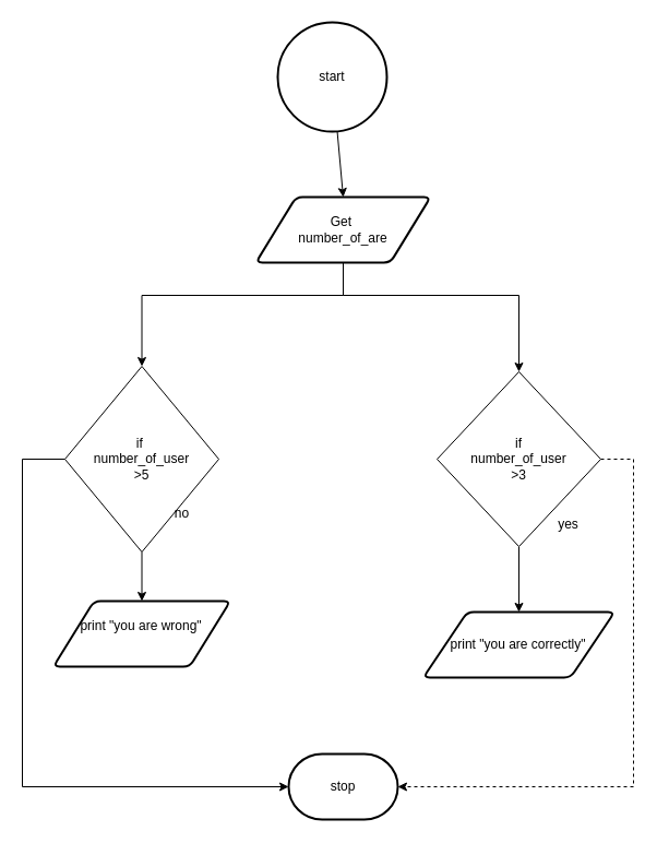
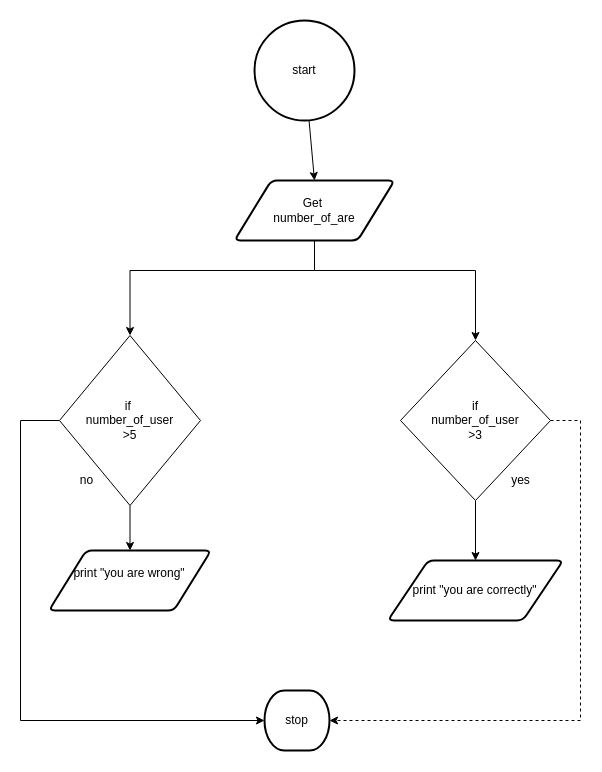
  <mxCell id="0" />
  <mxCell id="1" parent="0" />
  <mxCell id="2" style="edgeStyle=none;html=1;entryX=0.5;entryY=0;entryDx=0;entryDy=0;" edge="1" parent="1" source="3" target="6"><mxGeometry relative="1" as="geometry" /></mxCell>
  <mxCell id="3" value="start" style="strokeWidth=2;html=1;shape=mxgraph.flowchart.start_2;whiteSpace=wrap;" vertex="1" parent="1"><mxGeometry x="254" y="20" width="100" height="100" as="geometry" /></mxCell>
  <mxCell id="4" style="edgeStyle=orthogonalEdgeStyle;html=1;entryX=0.5;entryY=0;entryDx=0;entryDy=0;rounded=0;" edge="1" parent="1" source="6" target="9"><mxGeometry relative="1" as="geometry"><Array as="points"><mxPoint x="314" y="270" /><mxPoint x="130" y="270" /></Array></mxGeometry></mxCell>
  <mxCell id="5" style="edgeStyle=orthogonalEdgeStyle;rounded=0;html=1;entryX=0.5;entryY=0;entryDx=0;entryDy=0;" edge="1" parent="1" source="6" target="14"><mxGeometry relative="1" as="geometry"><Array as="points"><mxPoint x="314" y="270" /><mxPoint x="475" y="270" /></Array></mxGeometry></mxCell>
  <mxCell id="6" value="Get&amp;nbsp;&lt;br&gt;number_of_are&lt;br&gt;" style="shape=parallelogram;html=1;strokeWidth=2;perimeter=parallelogramPerimeter;whiteSpace=wrap;rounded=1;arcSize=12;size=0.23;" vertex="1" parent="1"><mxGeometry x="234" y="180" width="160" height="60" as="geometry" /></mxCell>
  <mxCell id="7" style="edgeStyle=orthogonalEdgeStyle;rounded=0;html=1;entryX=0.5;entryY=0;entryDx=0;entryDy=0;" edge="1" parent="1" source="9" target="11"><mxGeometry relative="1" as="geometry" /></mxCell>
  <mxCell id="8" style="edgeStyle=orthogonalEdgeStyle;rounded=0;html=1;entryX=0;entryY=0.5;entryDx=0;entryDy=0;entryPerimeter=0;" edge="1" parent="1" source="9" target="17"><mxGeometry relative="1" as="geometry"><Array as="points"><mxPoint x="20" y="420" /><mxPoint x="20" y="720" /></Array></mxGeometry></mxCell>
  <mxCell id="9" value="if&amp;nbsp;&lt;br&gt;number_of_user&lt;br&gt;&amp;gt;5" style="rhombus;whiteSpace=wrap;html=1;" vertex="1" parent="1"><mxGeometry x="59" y="335" width="141" height="170" as="geometry" /></mxCell>
- <mxCell id="10" value="no" style="text;html=1;align=center;verticalAlign=middle;resizable=0;points=[];autosize=1;strokeColor=none;fillColor=none;" vertex="1" parent="1"><mxGeometry x="151" y="460" width="30" height="20" as="geometry" /></mxCell>
+ <mxCell id="10" value="no" style="text;html=1;align=center;verticalAlign=middle;resizable=0;points=[];autosize=1;strokeColor=none;fillColor=none;" vertex="1" parent="1"><mxGeometry x="71" y="470" width="30" height="20" as="geometry" /></mxCell>
  <mxCell id="11" value="print &quot;you are wrong&quot;&lt;br&gt;&amp;nbsp;" style="shape=parallelogram;html=1;strokeWidth=2;perimeter=parallelogramPerimeter;whiteSpace=wrap;rounded=1;arcSize=12;size=0.23;" vertex="1" parent="1"><mxGeometry x="48.38" y="550" width="162.25" height="60" as="geometry" /></mxCell>
  <mxCell id="12" style="edgeStyle=orthogonalEdgeStyle;rounded=0;html=1;entryX=0.5;entryY=0;entryDx=0;entryDy=0;" edge="1" parent="1" source="14" target="15"><mxGeometry relative="1" as="geometry" /></mxCell>
  <mxCell id="13" style="edgeStyle=orthogonalEdgeStyle;rounded=0;html=1;entryX=1;entryY=0.5;entryDx=0;entryDy=0;entryPerimeter=0;dashed=1;" edge="1" parent="1" source="14" target="17"><mxGeometry relative="1" as="geometry"><Array as="points"><mxPoint x="580" y="420" /><mxPoint x="580" y="720" /></Array></mxGeometry></mxCell>
  <mxCell id="14" value="if&lt;br&gt;number_of_user&lt;br&gt;&amp;gt;3" style="rhombus;whiteSpace=wrap;html=1;" vertex="1" parent="1"><mxGeometry x="400" y="340" width="150" height="160" as="geometry" /></mxCell>
  <mxCell id="15" value="print &quot;you are correctly&quot;" style="shape=parallelogram;html=1;strokeWidth=2;perimeter=parallelogramPerimeter;whiteSpace=wrap;rounded=1;arcSize=12;size=0.23;" vertex="1" parent="1"><mxGeometry x="387.38" y="560" width="175.25" height="60" as="geometry" /></mxCell>
  <mxCell id="16" value="yes" style="text;html=1;align=center;verticalAlign=middle;resizable=0;points=[];autosize=1;strokeColor=none;fillColor=none;" vertex="1" parent="1"><mxGeometry x="504.5" y="470" width="30" height="20" as="geometry" /></mxCell>
- <mxCell id="17" value="stop" style="strokeWidth=2;html=1;shape=mxgraph.flowchart.terminator;whiteSpace=wrap;" vertex="1" parent="1"><mxGeometry x="264" y="690" width="100" height="60" as="geometry" /></mxCell>
+ <mxCell id="17" value="stop" style="strokeWidth=2;html=1;shape=mxgraph.flowchart.terminator;whiteSpace=wrap;" vertex="1" parent="1"><mxGeometry x="264" y="690" width="65" height="60" as="geometry" /></mxCell>
